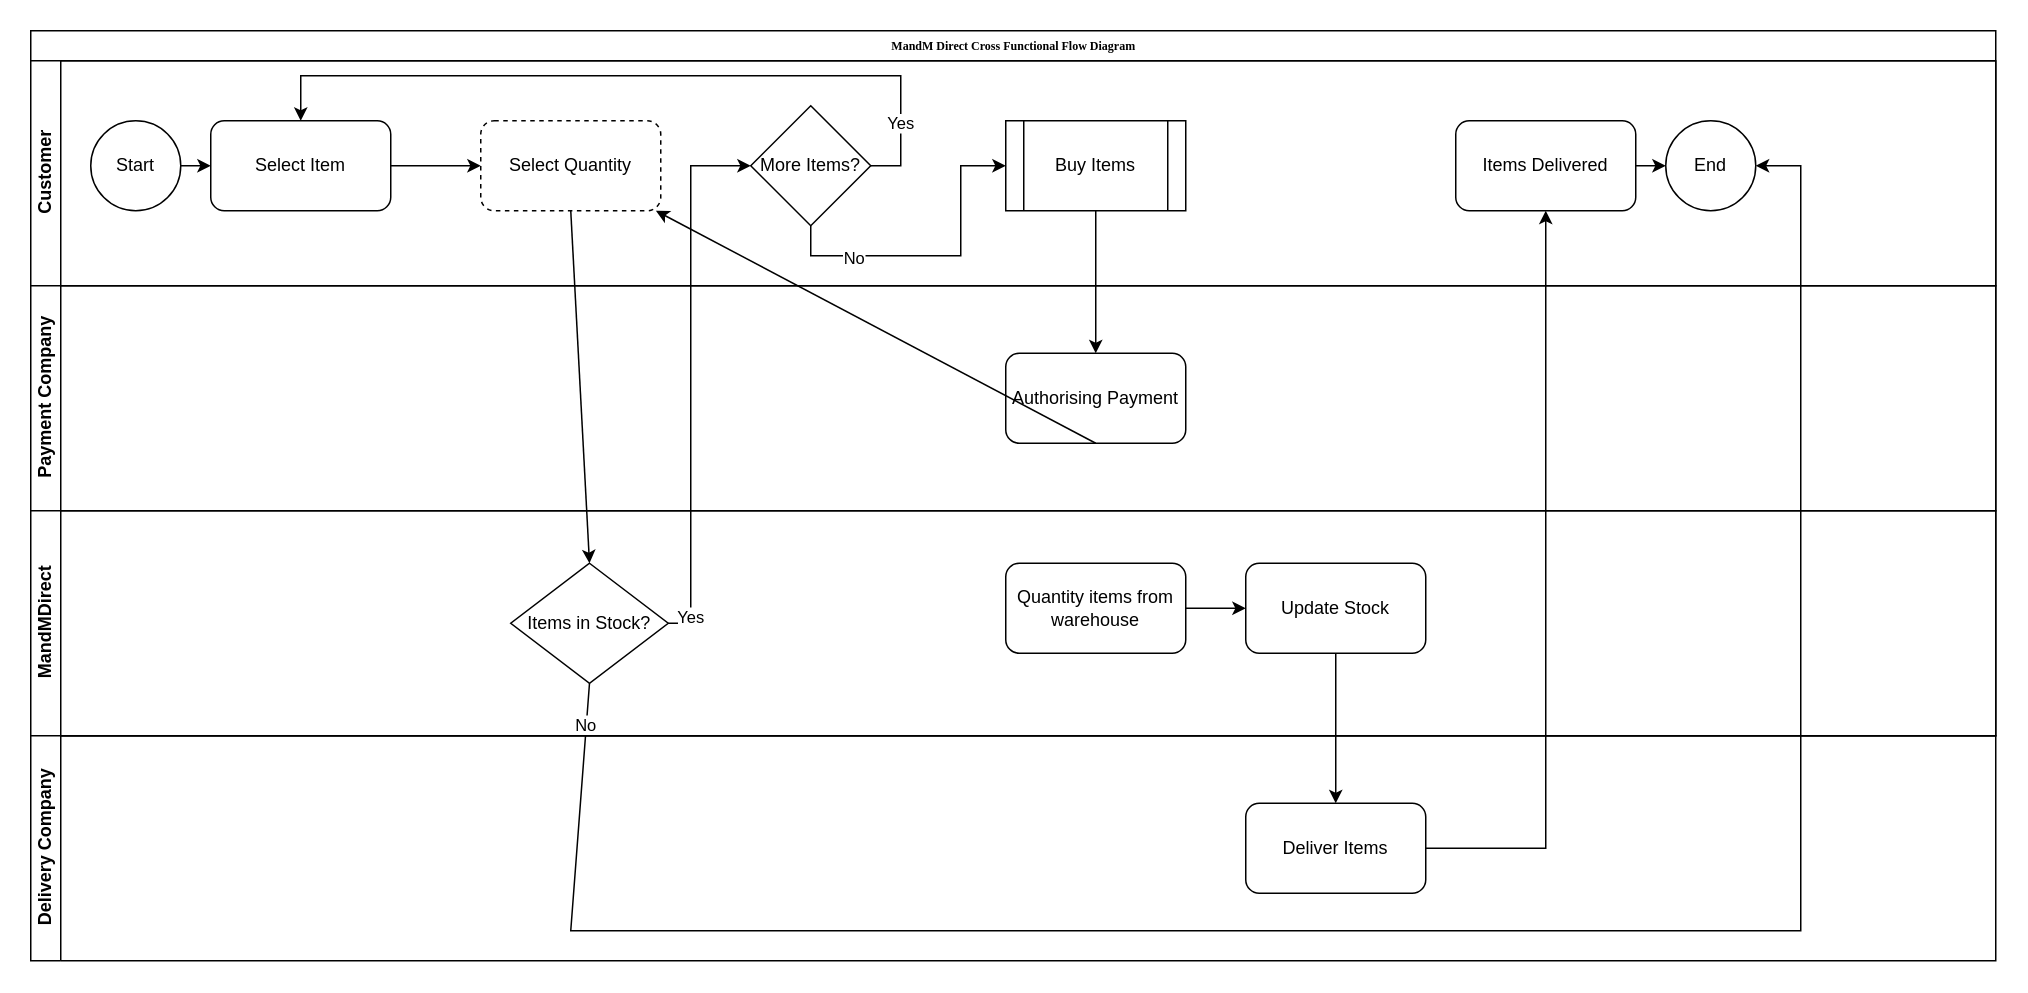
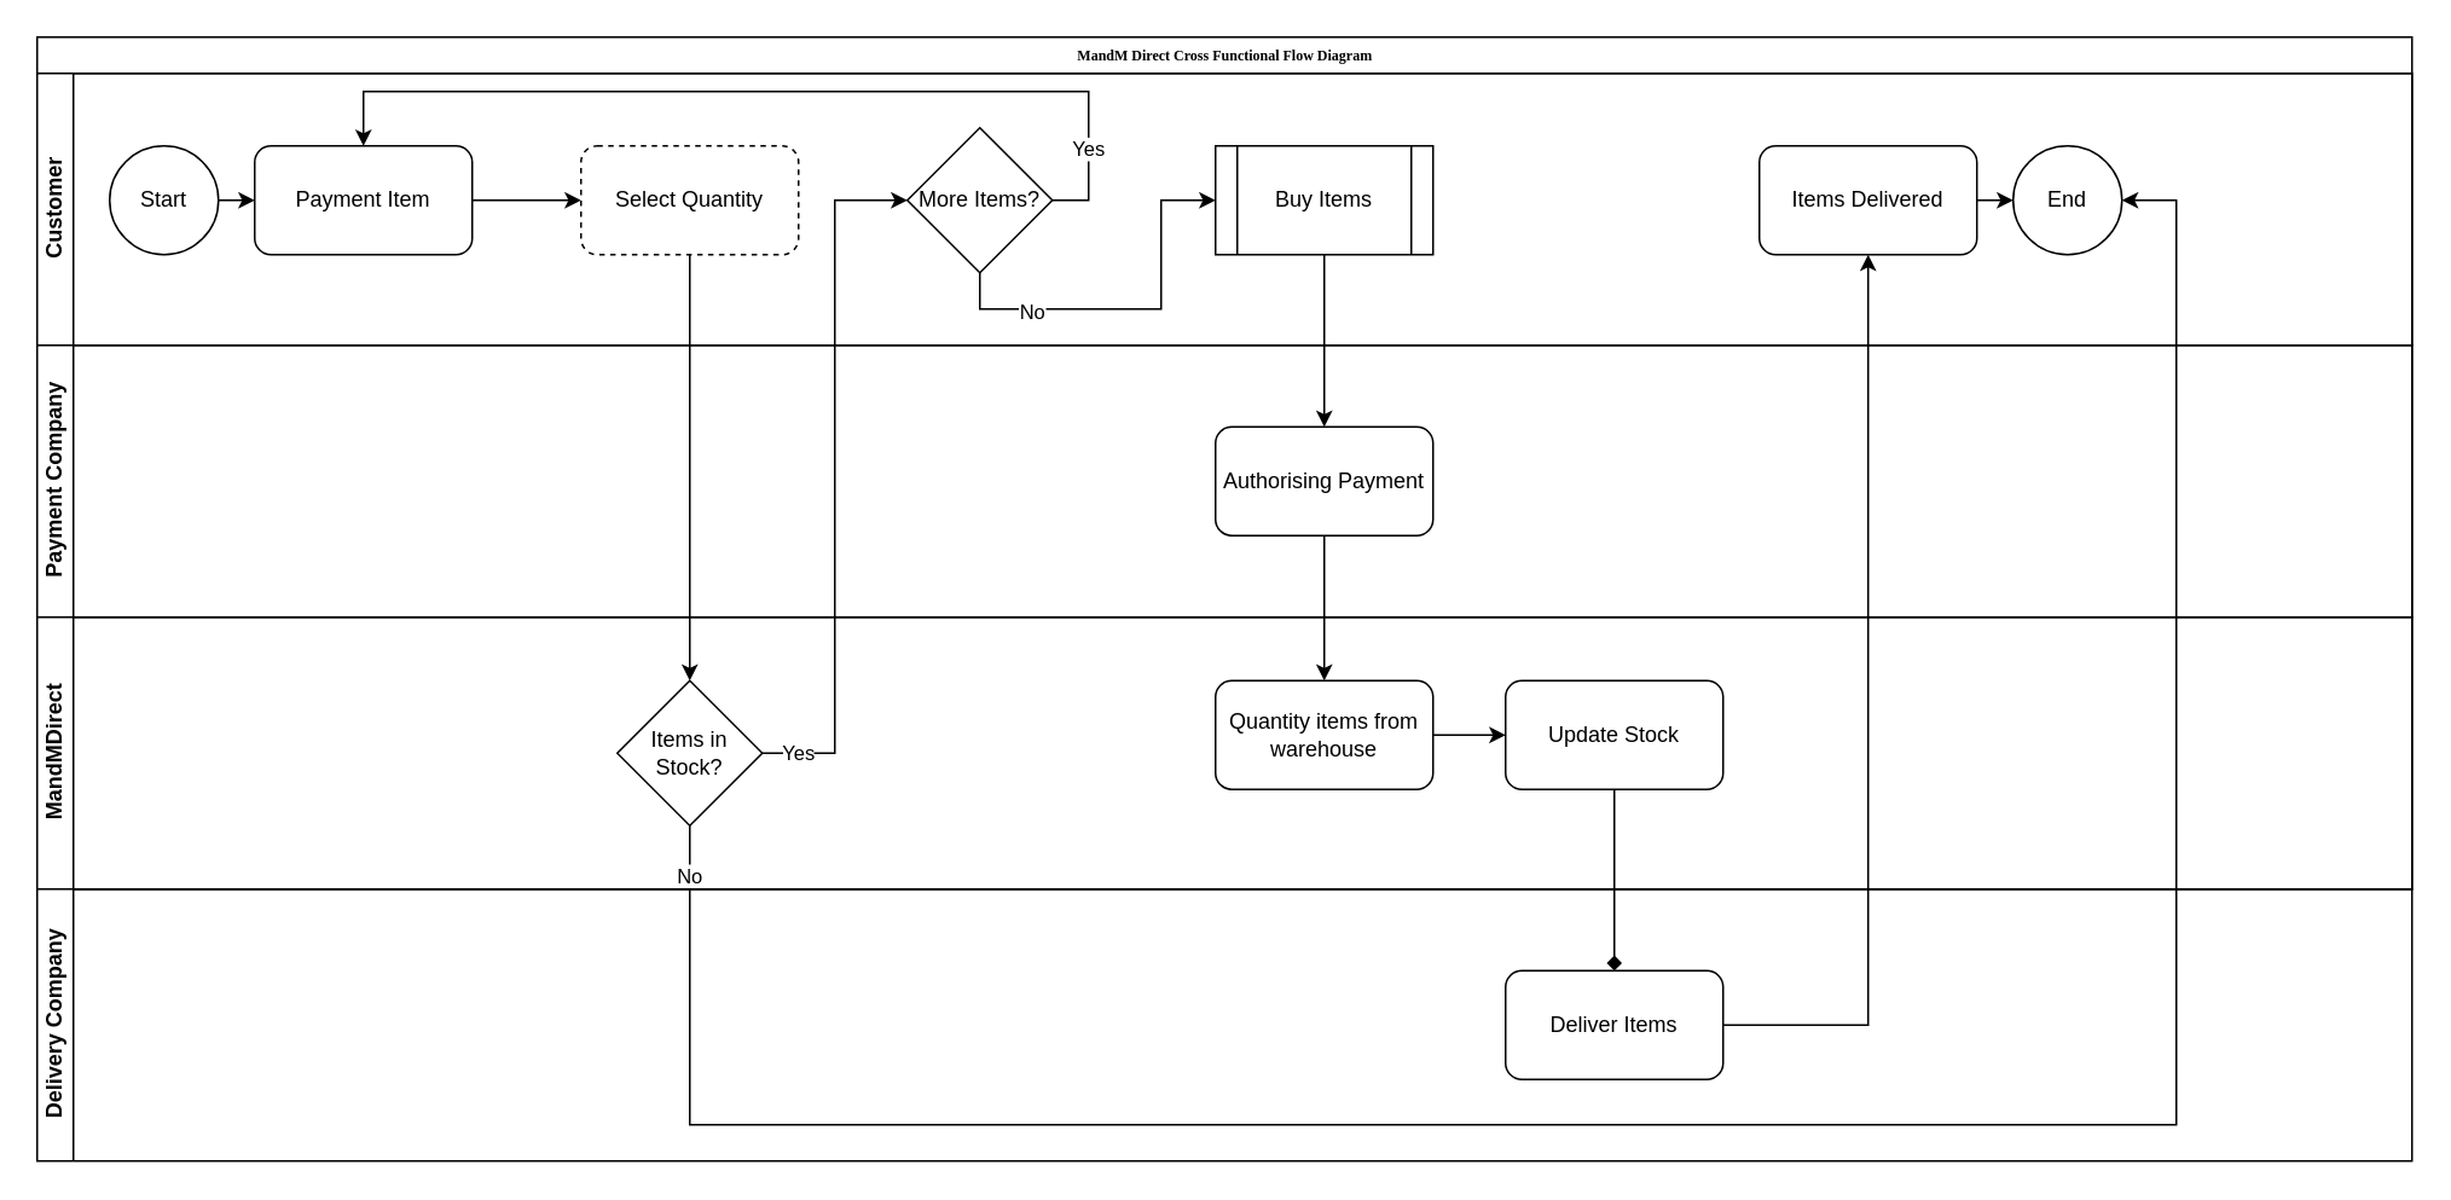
  <mxCell id="0" />
  <mxCell id="1" parent="0" />
  <mxCell id="2" value="MandM Direct Cross Functional Flow Diagram" style="swimlane;html=1;childLayout=stackLayout;horizontal=1;startSize=20;horizontalStack=0;rounded=0;shadow=0;labelBackgroundColor=none;strokeWidth=1;fontFamily=Verdana;fontSize=8;align=center;" parent="1" vertex="1"><mxGeometry x="20" y="20" width="1310" height="470" as="geometry" /></mxCell>
  <mxCell id="3" value="Customer" style="swimlane;html=1;startSize=20;horizontal=0;" parent="2" vertex="1"><mxGeometry y="20" width="1310" height="150" as="geometry" /></mxCell>
  <mxCell id="4" style="edgeStyle=none;rounded=0;orthogonalLoop=1;jettySize=auto;html=1;exitX=1;exitY=0.5;exitDx=0;exitDy=0;entryX=0;entryY=0.5;entryDx=0;entryDy=0;" edge="1" parent="3" source="5" target="9"><mxGeometry relative="1" as="geometry" /></mxCell>
  <mxCell id="5" value="Start" style="ellipse;whiteSpace=wrap;html=1;aspect=fixed;" vertex="1" parent="3"><mxGeometry x="40" y="40" width="60" height="60" as="geometry" /></mxCell>
  <mxCell id="6" value="End" style="ellipse;whiteSpace=wrap;html=1;aspect=fixed;" vertex="1" parent="3"><mxGeometry x="1090" y="40" width="60" height="60" as="geometry" /></mxCell>
  <mxCell id="7" value="Buy Items" style="shape=process;whiteSpace=wrap;html=1;backgroundOutline=1;" vertex="1" parent="3"><mxGeometry x="650" y="40" width="120" height="60" as="geometry" /></mxCell>
  <mxCell id="8" style="edgeStyle=none;rounded=0;orthogonalLoop=1;jettySize=auto;html=1;exitX=1;exitY=0.5;exitDx=0;exitDy=0;" edge="1" parent="3" source="9" target="10"><mxGeometry relative="1" as="geometry" /></mxCell>
- <mxCell id="9" value="Select Item" style="rounded=1;whiteSpace=wrap;html=1;" vertex="1" parent="3"><mxGeometry x="120" y="40" width="120" height="60" as="geometry" /></mxCell>
+ <mxCell id="9" value="Payment Item" style="rounded=1;whiteSpace=wrap;html=1;" vertex="1" parent="3"><mxGeometry x="120" y="40" width="120" height="60" as="geometry" /></mxCell>
  <mxCell id="10" value="Select Quantity" style="rounded=1;whiteSpace=wrap;html=1;dashed=1;" vertex="1" parent="3"><mxGeometry x="300" y="40" width="120" height="60" as="geometry" /></mxCell>
  <mxCell id="11" style="edgeStyle=none;rounded=0;orthogonalLoop=1;jettySize=auto;html=1;exitX=1;exitY=0.5;exitDx=0;exitDy=0;entryX=0;entryY=0.5;entryDx=0;entryDy=0;" edge="1" parent="3" source="12" target="6"><mxGeometry relative="1" as="geometry" /></mxCell>
  <mxCell id="12" value="Items Delivered" style="rounded=1;whiteSpace=wrap;html=1;" vertex="1" parent="3"><mxGeometry x="950" y="40" width="120" height="60" as="geometry" /></mxCell>
  <mxCell id="13" value="Yes" style="edgeStyle=none;rounded=0;orthogonalLoop=1;jettySize=auto;html=1;exitX=1;exitY=0.5;exitDx=0;exitDy=0;entryX=0.5;entryY=0;entryDx=0;entryDy=0;" edge="1" parent="3" source="15" target="9"><mxGeometry x="-0.81" relative="1" as="geometry"><Array as="points"><mxPoint x="580" y="70" /><mxPoint x="580" y="10" /><mxPoint x="180" y="10" /></Array><mxPoint as="offset" /></mxGeometry></mxCell>
  <mxCell id="14" value="No" style="edgeStyle=none;rounded=0;orthogonalLoop=1;jettySize=auto;html=1;exitX=0.5;exitY=1;exitDx=0;exitDy=0;entryX=0;entryY=0.5;entryDx=0;entryDy=0;" edge="1" parent="3" source="15" target="7"><mxGeometry x="-0.53" y="-2" relative="1" as="geometry"><Array as="points"><mxPoint x="520" y="130" /><mxPoint x="620" y="130" /><mxPoint x="620" y="70" /></Array><mxPoint as="offset" /></mxGeometry></mxCell>
  <mxCell id="15" value="More Items?" style="rhombus;whiteSpace=wrap;html=1;" vertex="1" parent="3"><mxGeometry x="480" y="30" width="80" height="80" as="geometry" /></mxCell>
  <mxCell id="16" value="Payment Company" style="swimlane;html=1;startSize=20;horizontal=0;" parent="2" vertex="1"><mxGeometry y="170" width="1310" height="150" as="geometry" /></mxCell>
  <mxCell id="17" value="Authorising Payment" style="rounded=1;whiteSpace=wrap;html=1;" vertex="1" parent="16"><mxGeometry x="650" y="45" width="120" height="60" as="geometry" /></mxCell>
  <mxCell id="18" value="MandMDirect" style="swimlane;html=1;startSize=20;horizontal=0;" parent="2" vertex="1"><mxGeometry y="320" width="1310" height="150" as="geometry" /></mxCell>
  <mxCell id="19" style="edgeStyle=none;rounded=0;orthogonalLoop=1;jettySize=auto;html=1;exitX=1;exitY=0.5;exitDx=0;exitDy=0;entryX=0;entryY=0.5;entryDx=0;entryDy=0;" edge="1" parent="18" source="20" target="21"><mxGeometry relative="1" as="geometry" /></mxCell>
  <mxCell id="20" value="Quantity items from warehouse" style="rounded=1;whiteSpace=wrap;html=1;" vertex="1" parent="18"><mxGeometry x="650" y="35" width="120" height="60" as="geometry" /></mxCell>
  <mxCell id="21" value="Update Stock" style="rounded=1;whiteSpace=wrap;html=1;" vertex="1" parent="18"><mxGeometry x="810" y="35" width="120" height="60" as="geometry" /></mxCell>
- <mxCell id="22" value="Items in Stock?" style="rhombus;whiteSpace=wrap;html=1;" vertex="1" parent="18"><mxGeometry x="320" y="35" width="105" height="80" as="geometry" /></mxCell>
- <mxCell id="23" style="edgeStyle=none;rounded=0;orthogonalLoop=1;jettySize=auto;html=1;exitX=0.5;exitY=1;exitDx=0;exitDy=0;" edge="1" parent="2" source="17" target="10"><mxGeometry relative="1" as="geometry" /></mxCell>
+ <mxCell id="22" value="Items in Stock?" style="rhombus;whiteSpace=wrap;html=1;" vertex="1" parent="18"><mxGeometry x="320" y="35" width="80" height="80" as="geometry" /></mxCell>
+ <mxCell id="23" style="edgeStyle=none;rounded=0;orthogonalLoop=1;jettySize=auto;html=1;exitX=0.5;exitY=1;exitDx=0;exitDy=0;entryX=0.5;entryY=0;entryDx=0;entryDy=0;" edge="1" parent="2" source="17" target="20"><mxGeometry relative="1" as="geometry" /></mxCell>
  <mxCell id="24" value="No" style="edgeStyle=none;rounded=0;orthogonalLoop=1;jettySize=auto;html=1;exitX=0.5;exitY=1;exitDx=0;exitDy=0;entryX=1;entryY=0.5;entryDx=0;entryDy=0;" edge="1" parent="2" source="22" target="6"><mxGeometry x="-0.963" relative="1" as="geometry"><Array as="points"><mxPoint x="360" y="600" /><mxPoint x="1180" y="600" /><mxPoint x="1180" y="90" /></Array><mxPoint as="offset" /></mxGeometry></mxCell>
  <mxCell id="25" style="edgeStyle=none;rounded=0;orthogonalLoop=1;jettySize=auto;html=1;exitX=0.5;exitY=1;exitDx=0;exitDy=0;entryX=0.5;entryY=0;entryDx=0;entryDy=0;" edge="1" parent="2" source="10" target="22"><mxGeometry relative="1" as="geometry" /></mxCell>
  <mxCell id="26" style="edgeStyle=none;rounded=0;orthogonalLoop=1;jettySize=auto;html=1;exitX=0.5;exitY=1;exitDx=0;exitDy=0;entryX=0.5;entryY=0;entryDx=0;entryDy=0;" edge="1" parent="2" source="7" target="17"><mxGeometry relative="1" as="geometry" /></mxCell>
  <mxCell id="27" value="Yes" style="edgeStyle=none;rounded=0;orthogonalLoop=1;jettySize=auto;html=1;exitX=1;exitY=0.5;exitDx=0;exitDy=0;" edge="1" parent="2" source="22"><mxGeometry x="-0.896" relative="1" as="geometry"><mxPoint x="480" y="90" as="targetPoint" /><Array as="points"><mxPoint x="440" y="395" /><mxPoint x="440" y="90" /></Array><mxPoint as="offset" /></mxGeometry></mxCell>
  <mxCell id="28" value="Delivery Company" style="swimlane;html=1;startSize=20;horizontal=0;" vertex="1" parent="1"><mxGeometry x="20" y="490" width="1310" height="150" as="geometry" /></mxCell>
  <mxCell id="29" value="Deliver Items" style="rounded=1;whiteSpace=wrap;html=1;" vertex="1" parent="28"><mxGeometry x="810" y="45" width="120" height="60" as="geometry" /></mxCell>
- <mxCell id="30" style="edgeStyle=none;rounded=0;orthogonalLoop=1;jettySize=auto;html=1;exitX=0.5;exitY=1;exitDx=0;exitDy=0;entryX=0.5;entryY=0;entryDx=0;entryDy=0;" edge="1" parent="1" source="21" target="29"><mxGeometry relative="1" as="geometry" /></mxCell>
+ <mxCell id="30" style="edgeStyle=none;rounded=0;orthogonalLoop=1;jettySize=auto;html=1;exitX=0.5;exitY=1;exitDx=0;exitDy=0;entryX=0.5;entryY=0;entryDx=0;entryDy=0;endArrow=diamond;" edge="1" parent="1" source="21" target="29"><mxGeometry relative="1" as="geometry" /></mxCell>
  <mxCell id="31" style="edgeStyle=none;rounded=0;orthogonalLoop=1;jettySize=auto;html=1;exitX=1;exitY=0.5;exitDx=0;exitDy=0;" edge="1" parent="1" source="29" target="12"><mxGeometry relative="1" as="geometry"><mxPoint x="1120" y="130" as="targetPoint" /><Array as="points"><mxPoint x="1030" y="565" /></Array></mxGeometry></mxCell>
